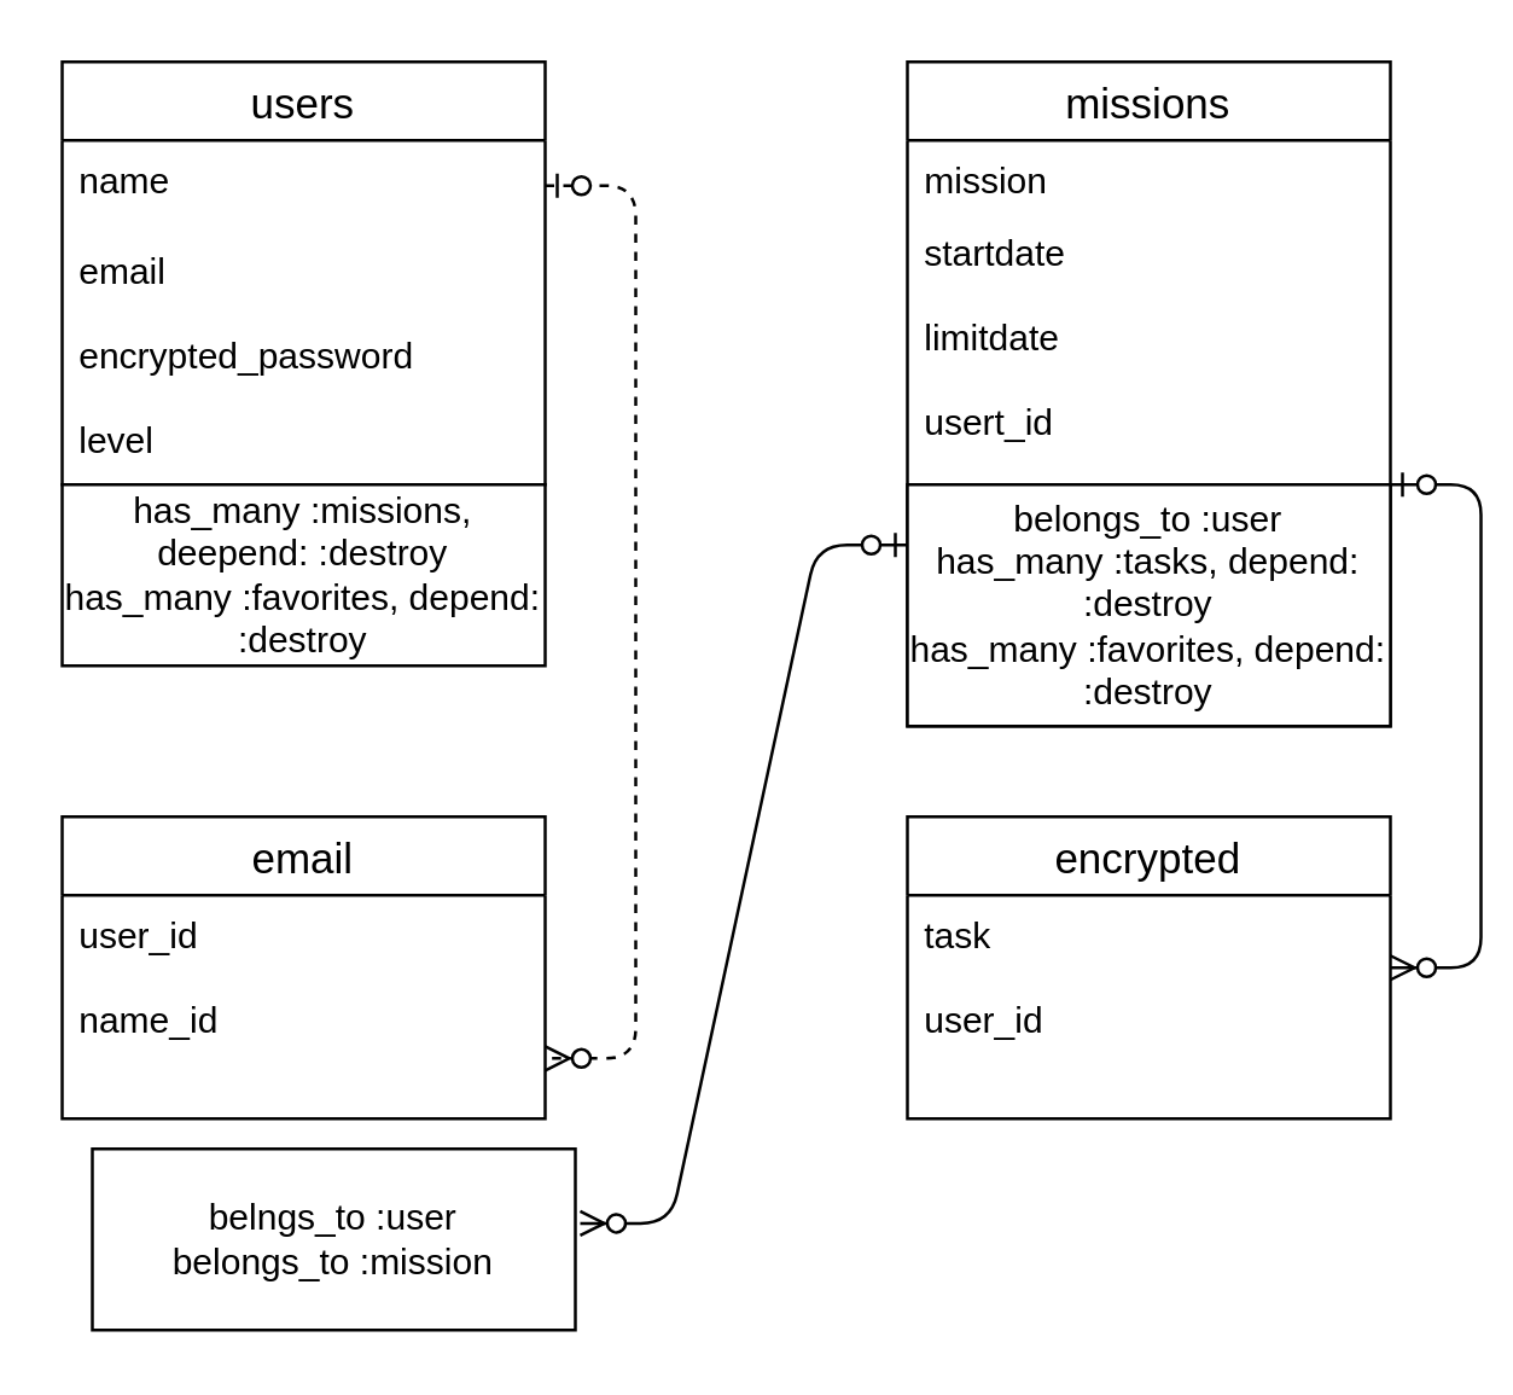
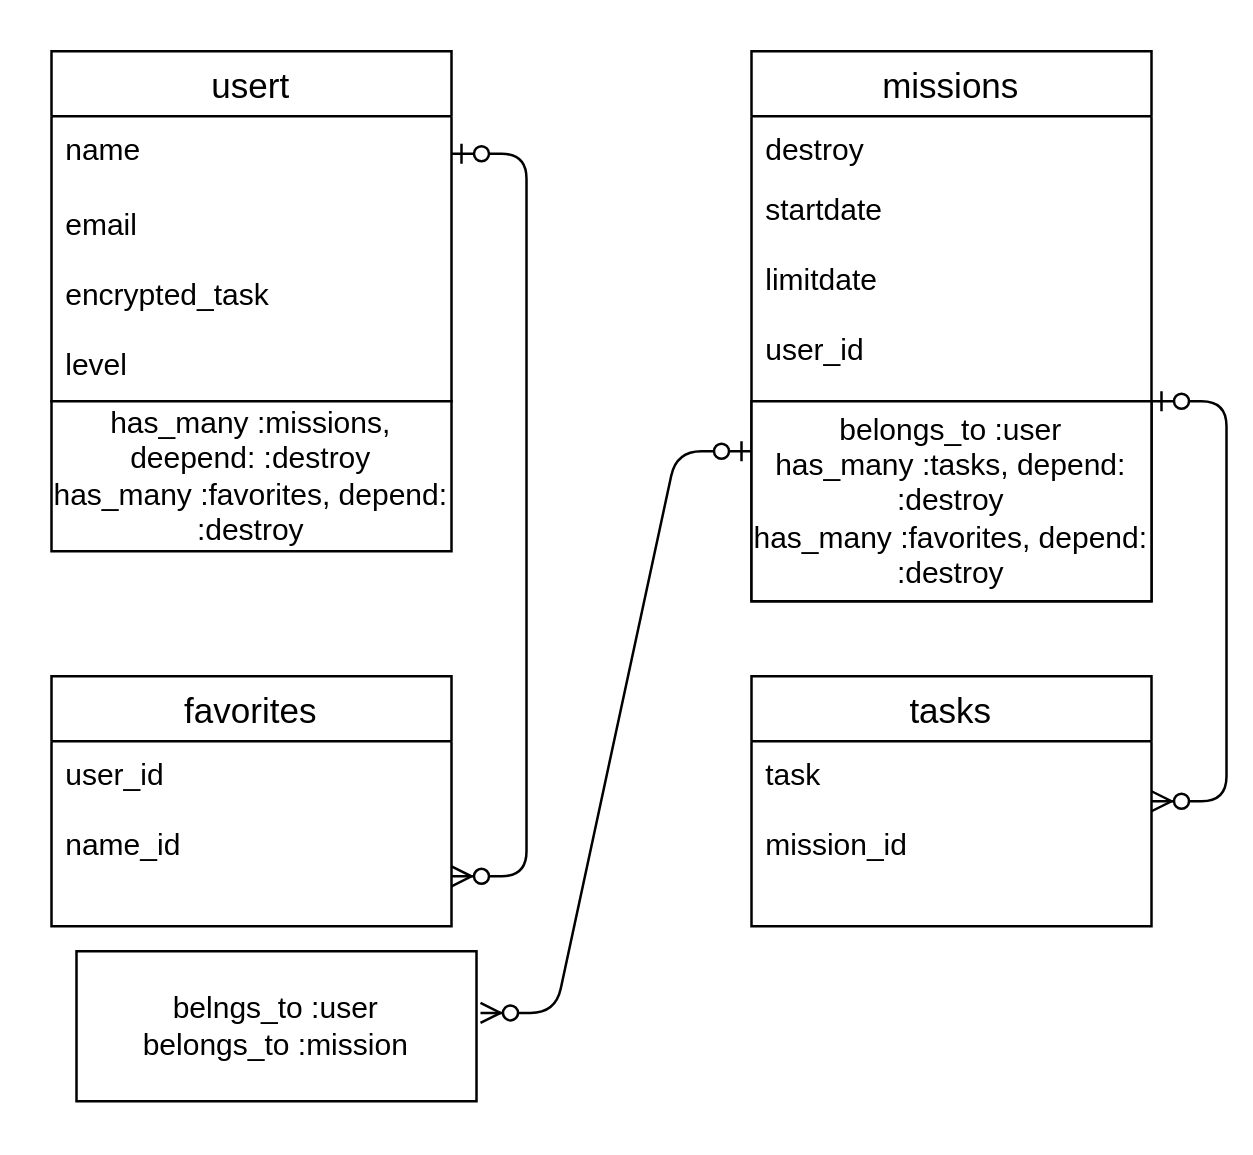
  <mxCell id="0" />
  <mxCell id="1" parent="0" />
- <mxCell id="2" value="users" style="swimlane;fontStyle=0;childLayout=stackLayout;horizontal=1;startSize=26;horizontalStack=0;resizeParent=1;resizeParentMax=0;resizeLast=0;collapsible=1;marginBottom=0;align=center;fontSize=14;" parent="1" vertex="1"><mxGeometry x="20" y="20" width="160" height="140" as="geometry" /></mxCell>
+ <mxCell id="2" value="usert" style="swimlane;fontStyle=0;childLayout=stackLayout;horizontal=1;startSize=26;horizontalStack=0;resizeParent=1;resizeParentMax=0;resizeLast=0;collapsible=1;marginBottom=0;align=center;fontSize=14;" parent="1" vertex="1"><mxGeometry x="20" y="20" width="160" height="140" as="geometry" /></mxCell>
  <mxCell id="3" value="name" style="text;strokeColor=none;fillColor=none;spacingLeft=4;spacingRight=4;overflow=hidden;rotatable=0;points=[[0,0.5],[1,0.5]];portConstraint=eastwest;fontSize=12;" parent="2" vertex="1"><mxGeometry y="26" width="160" height="30" as="geometry" /></mxCell>
- <mxCell id="4" value="email&#10;&#10;encrypted_password&#10;&#10;level&#10;" style="text;strokeColor=none;fillColor=none;spacingLeft=4;spacingRight=4;overflow=hidden;rotatable=0;points=[[0,0.5],[1,0.5]];portConstraint=eastwest;fontSize=12;" parent="2" vertex="1"><mxGeometry y="56" width="160" height="84" as="geometry" /></mxCell>
- <mxCell id="5" value="encrypted" style="swimlane;fontStyle=0;childLayout=stackLayout;horizontal=1;startSize=26;horizontalStack=0;resizeParent=1;resizeParentMax=0;resizeLast=0;collapsible=1;marginBottom=0;align=center;fontSize=14;" parent="1" vertex="1"><mxGeometry x="300" y="270" width="160" height="100" as="geometry" /></mxCell>
- <mxCell id="6" value="task&#10;&#10;user_id" style="text;strokeColor=none;fillColor=none;spacingLeft=4;spacingRight=4;overflow=hidden;rotatable=0;points=[[0,0.5],[1,0.5]];portConstraint=eastwest;fontSize=12;" parent="5" vertex="1"><mxGeometry y="26" width="160" height="74" as="geometry" /></mxCell>
+ <mxCell id="4" value="email&#10;&#10;encrypted_task&#10;&#10;level&#10;" style="text;strokeColor=none;fillColor=none;spacingLeft=4;spacingRight=4;overflow=hidden;rotatable=0;points=[[0,0.5],[1,0.5]];portConstraint=eastwest;fontSize=12;" parent="2" vertex="1"><mxGeometry y="56" width="160" height="84" as="geometry" /></mxCell>
+ <mxCell id="5" value="tasks" style="swimlane;fontStyle=0;childLayout=stackLayout;horizontal=1;startSize=26;horizontalStack=0;resizeParent=1;resizeParentMax=0;resizeLast=0;collapsible=1;marginBottom=0;align=center;fontSize=14;" parent="1" vertex="1"><mxGeometry x="300" y="270" width="160" height="100" as="geometry" /></mxCell>
+ <mxCell id="6" value="task&#10;&#10;mission_id" style="text;strokeColor=none;fillColor=none;spacingLeft=4;spacingRight=4;overflow=hidden;rotatable=0;points=[[0,0.5],[1,0.5]];portConstraint=eastwest;fontSize=12;" parent="5" vertex="1"><mxGeometry y="26" width="160" height="74" as="geometry" /></mxCell>
  <mxCell id="7" value="missions" style="swimlane;fontStyle=0;childLayout=stackLayout;horizontal=1;startSize=26;horizontalStack=0;resizeParent=1;resizeParentMax=0;resizeLast=0;collapsible=1;marginBottom=0;align=center;fontSize=14;" parent="1" vertex="1"><mxGeometry x="300" y="20" width="160" height="220" as="geometry" /></mxCell>
- <mxCell id="8" value="mission" style="text;strokeColor=none;fillColor=none;spacingLeft=4;spacingRight=4;overflow=hidden;rotatable=0;points=[[0,0.5],[1,0.5]];portConstraint=eastwest;fontSize=12;" parent="7" vertex="1"><mxGeometry y="26" width="160" height="24" as="geometry" /></mxCell>
- <mxCell id="9" value="startdate&#10;&#10;limitdate&#10;&#10;usert_id&#10;" style="text;strokeColor=none;fillColor=none;spacingLeft=4;spacingRight=4;overflow=hidden;rotatable=0;points=[[0,0.5],[1,0.5]];portConstraint=eastwest;fontSize=12;" parent="7" vertex="1"><mxGeometry y="50" width="160" height="90" as="geometry" /></mxCell>
+ <mxCell id="8" value="destroy" style="text;strokeColor=none;fillColor=none;spacingLeft=4;spacingRight=4;overflow=hidden;rotatable=0;points=[[0,0.5],[1,0.5]];portConstraint=eastwest;fontSize=12;" parent="7" vertex="1"><mxGeometry y="26" width="160" height="24" as="geometry" /></mxCell>
+ <mxCell id="9" value="startdate&#10;&#10;limitdate&#10;&#10;user_id&#10;" style="text;strokeColor=none;fillColor=none;spacingLeft=4;spacingRight=4;overflow=hidden;rotatable=0;points=[[0,0.5],[1,0.5]];portConstraint=eastwest;fontSize=12;" parent="7" vertex="1"><mxGeometry y="50" width="160" height="90" as="geometry" /></mxCell>
  <mxCell id="10" value="belongs_to :user&lt;br&gt;has_many :tasks, depend: :destroy&lt;br&gt;has_many :favorites, depend: :destroy" style="whiteSpace=wrap;html=1;align=center;" parent="7" vertex="1"><mxGeometry y="140" width="160" height="80" as="geometry" /></mxCell>
  <mxCell id="11" value="has_many :missions, deepend: :destroy&lt;br&gt;has_many :favorites, depend: :destroy" style="whiteSpace=wrap;html=1;align=center;" parent="1" vertex="1"><mxGeometry x="20" y="160" width="160" height="60" as="geometry" /></mxCell>
  <mxCell id="12" value="" style="edgeStyle=entityRelationEdgeStyle;fontSize=12;html=1;endArrow=ERzeroToMany;startArrow=ERzeroToOne;exitX=1;exitY=0;exitDx=0;exitDy=0;" parent="1" source="10" target="5" edge="1"><mxGeometry width="100" height="100" relative="1" as="geometry"><mxPoint x="193.04" y="48.48" as="sourcePoint" /><mxPoint x="240" y="310" as="targetPoint" /></mxGeometry></mxCell>
- <mxCell id="13" value="email" style="swimlane;fontStyle=0;childLayout=stackLayout;horizontal=1;startSize=26;horizontalStack=0;resizeParent=1;resizeParentMax=0;resizeLast=0;collapsible=1;marginBottom=0;align=center;fontSize=14;" parent="1" vertex="1"><mxGeometry x="20" y="270" width="160" height="100" as="geometry" /></mxCell>
+ <mxCell id="13" value="favorites" style="swimlane;fontStyle=0;childLayout=stackLayout;horizontal=1;startSize=26;horizontalStack=0;resizeParent=1;resizeParentMax=0;resizeLast=0;collapsible=1;marginBottom=0;align=center;fontSize=14;" parent="1" vertex="1"><mxGeometry x="20" y="270" width="160" height="100" as="geometry" /></mxCell>
  <mxCell id="14" value="user_id&#10;&#10;name_id" style="text;strokeColor=none;fillColor=none;spacingLeft=4;spacingRight=4;overflow=hidden;rotatable=0;points=[[0,0.5],[1,0.5]];portConstraint=eastwest;fontSize=12;" parent="13" vertex="1"><mxGeometry y="26" width="160" height="74" as="geometry" /></mxCell>
  <mxCell id="15" value="belngs_to :user&lt;br&gt;belongs_to :mission" style="whiteSpace=wrap;html=1;align=center;" parent="1" vertex="1"><mxGeometry x="30" y="380" width="160" height="60" as="geometry" /></mxCell>
- <mxCell id="16" value="" style="edgeStyle=entityRelationEdgeStyle;fontSize=12;html=1;endArrow=ERzeroToMany;startArrow=ERzeroToOne;exitX=1;exitY=0.5;exitDx=0;exitDy=0;entryX=1;entryY=0.73;entryDx=0;entryDy=0;entryPerimeter=0;dashed=1;" edge="1" parent="1" source="3" target="14"><mxGeometry width="100" height="100" relative="1" as="geometry"><mxPoint x="190.8" y="159.836" as="sourcePoint" /><mxPoint x="310" y="160.64" as="targetPoint" /></mxGeometry></mxCell>
+ <mxCell id="16" value="" style="edgeStyle=entityRelationEdgeStyle;fontSize=12;html=1;endArrow=ERzeroToMany;startArrow=ERzeroToOne;exitX=1;exitY=0.5;exitDx=0;exitDy=0;entryX=1;entryY=0.73;entryDx=0;entryDy=0;entryPerimeter=0;" edge="1" parent="1" source="3" target="14"><mxGeometry width="100" height="100" relative="1" as="geometry"><mxPoint x="190.8" y="159.836" as="sourcePoint" /><mxPoint x="310" y="160.64" as="targetPoint" /></mxGeometry></mxCell>
  <mxCell id="17" value="" style="edgeStyle=entityRelationEdgeStyle;fontSize=12;html=1;endArrow=ERzeroToMany;startArrow=ERzeroToOne;exitX=0;exitY=0.25;exitDx=0;exitDy=0;entryX=1.01;entryY=0.411;entryDx=0;entryDy=0;entryPerimeter=0;" edge="1" parent="1" source="10" target="15"><mxGeometry width="100" height="100" relative="1" as="geometry"><mxPoint x="190.8" y="159.836" as="sourcePoint" /><mxPoint x="310" y="160.64" as="targetPoint" /></mxGeometry></mxCell>
